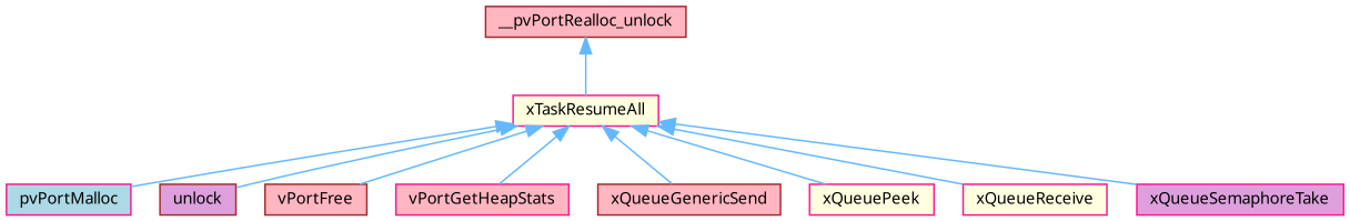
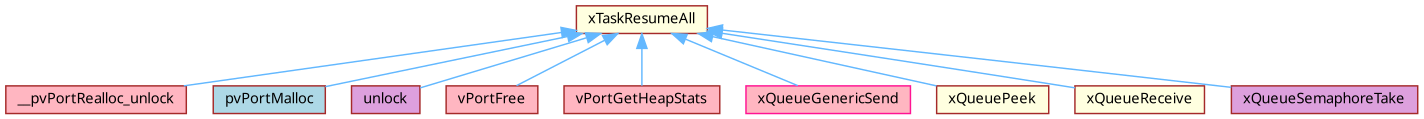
  digraph {
    fontname="Noto Sans"
    rankdir=TB
    node [color=deeppink fillcolor=lightpink fontname="Noto Sans" fontsize=10 shape=box style=filled]
    edge [color=steelblue1 dir=back fontname="Noto Sans" fontsize=10 labelfontname=Helvetica labelfontsize=10 style=solid]
-   n1 [fillcolor=lightyellow fontcolor=black height=0.2 label=xTaskResumeAll width=0.4]
+   n1 [color=brown fillcolor=lightyellow fontcolor=black height=0.2 label=xTaskResumeAll width=0.4]
    n2 [color=brown height=0.2 label=__pvPortRealloc_unlock width=0.4]
-   n3 [fillcolor=lightblue height=0.2 label=pvPortMalloc width=0.4]
+   n3 [color=brown fillcolor=lightblue height=0.2 label=pvPortMalloc width=0.4]
    n4 [color=brown fillcolor=plum height=0.2 label=unlock width=0.4]
    n5 [color=brown height=0.2 label=vPortFree width=0.4]
-   n6 [height=0.2 label=vPortGetHeapStats width=0.4]
-   n7 [color=brown height=0.2 label=xQueueGenericSend width=0.4]
-   n8 [fillcolor=lightyellow height=0.2 label=xQueuePeek width=0.4]
-   n9 [fillcolor=lightyellow height=0.2 label=xQueueReceive width=0.4]
-   n10 [fillcolor=plum height=0.2 label=xQueueSemaphoreTake width=0.4]
-   n2 -> n1
+   n6 [color=brown height=0.2 label=vPortGetHeapStats width=0.4]
+   n7 [height=0.2 label=xQueueGenericSend width=0.4]
+   n8 [color=brown fillcolor=lightyellow height=0.2 label=xQueuePeek width=0.4]
+   n9 [color=brown fillcolor=lightyellow height=0.2 label=xQueueReceive width=0.4]
+   n10 [color=brown fillcolor=plum height=0.2 label=xQueueSemaphoreTake width=0.4]
+   n1 -> n2
    n1 -> n3
    n1 -> n4
    n1 -> n5
    n1 -> n6
    n1 -> n7
    n1 -> n8
    n1 -> n9
    n1 -> n10
  }
